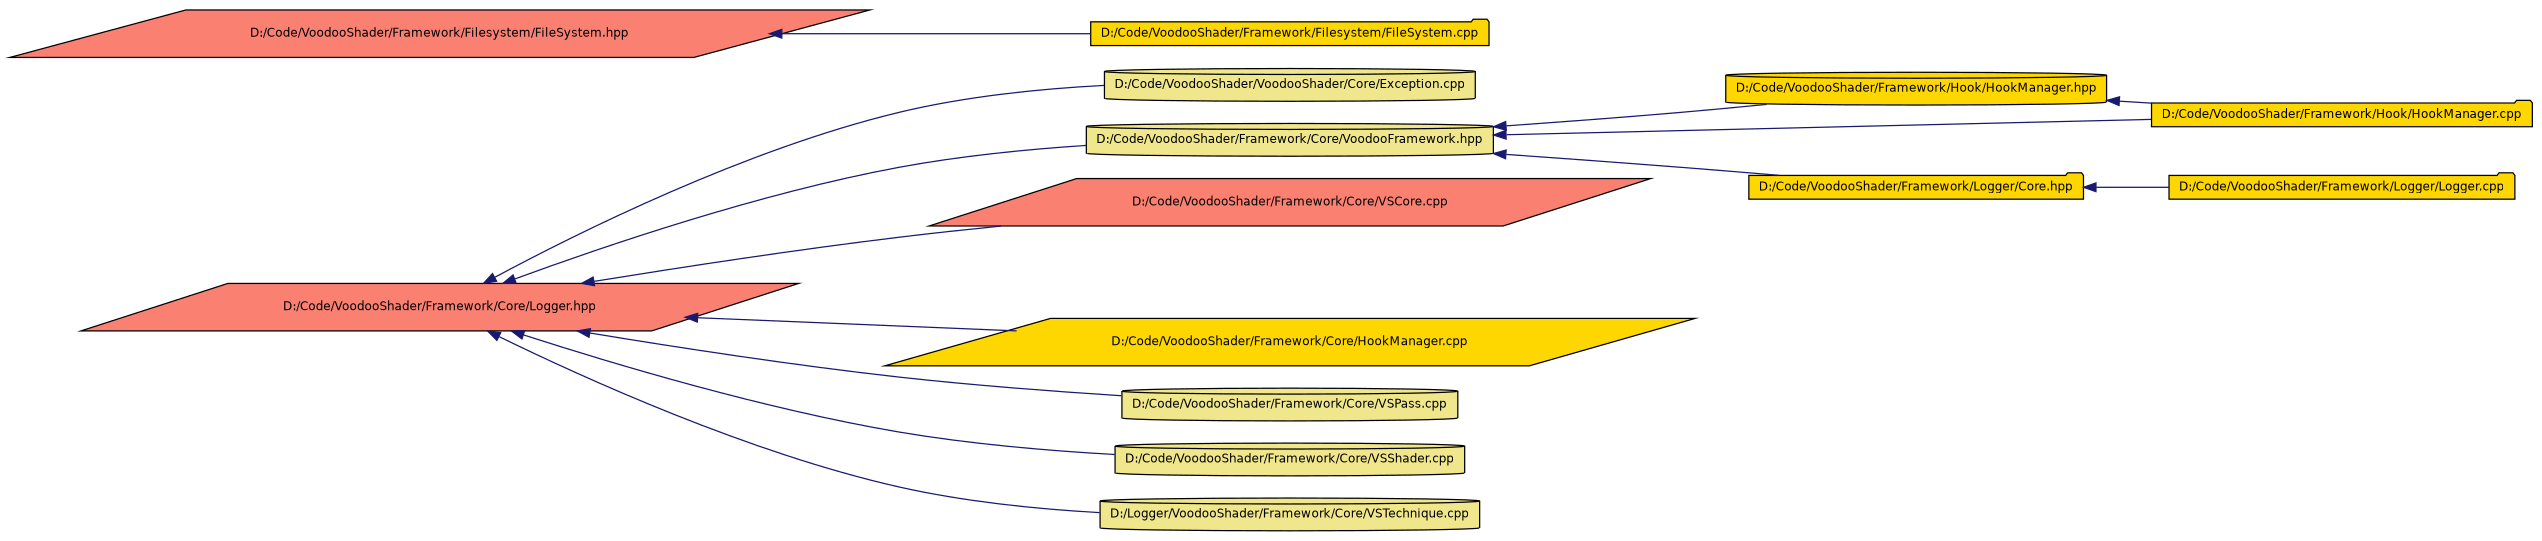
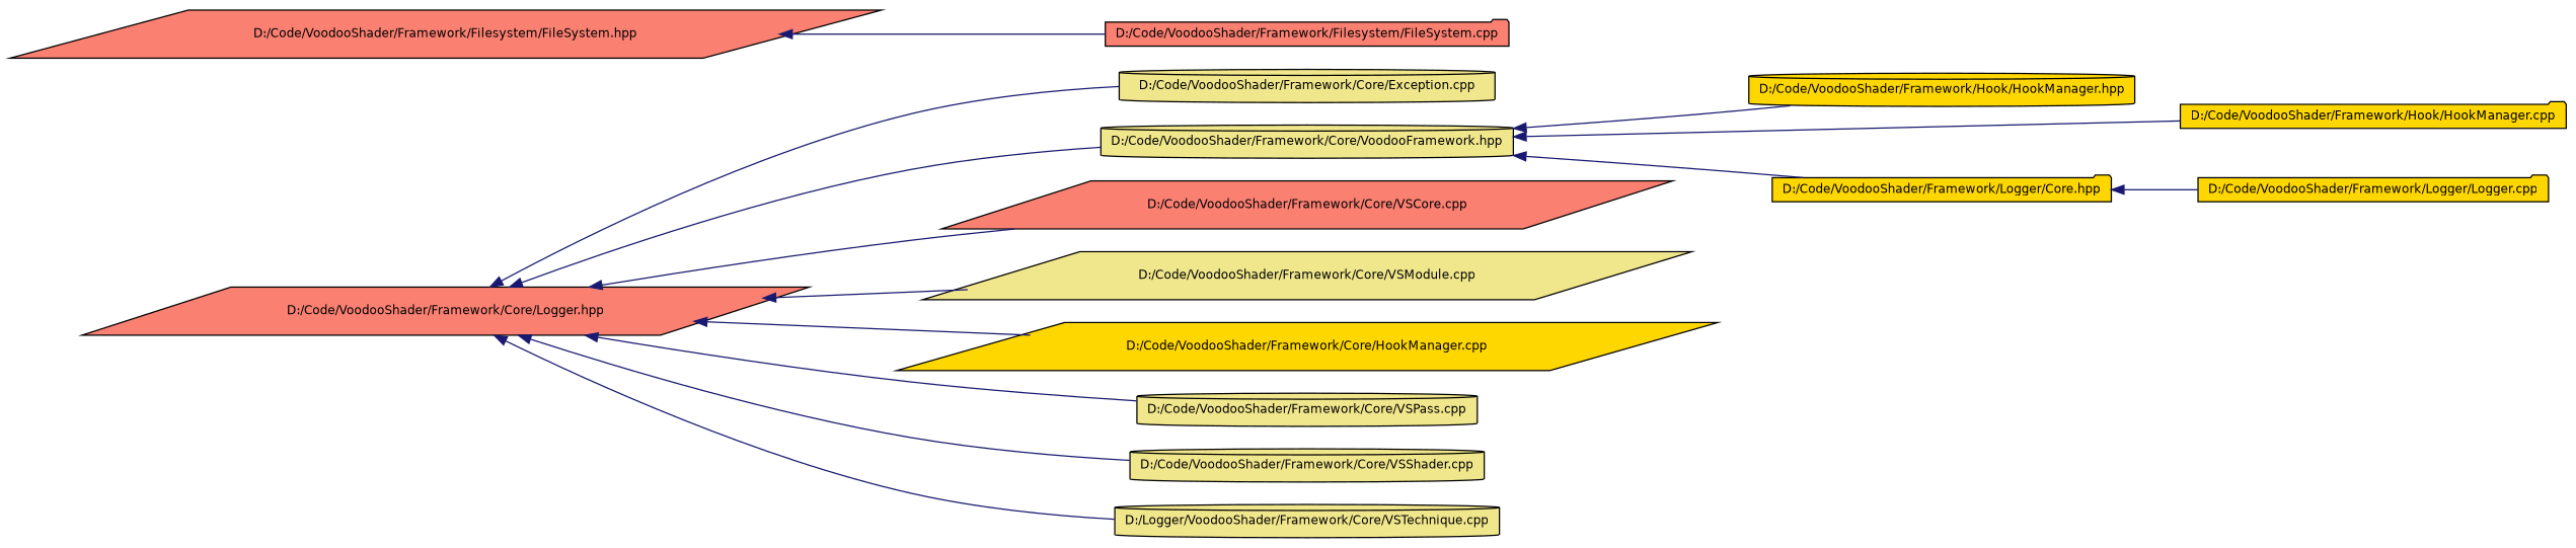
  digraph {
    rankdir=LR
    node [color=black fillcolor=khaki fontname=Helvetica fontsize=10 shape=cylinder style=filled]
    edge [color=midnightblue dir=back fontname=Helvetica fontsize=10 labelfontname=Helvetica labelfontsize=10 style=solid]
    n1 [fillcolor=salmon fontcolor=black height=0.2 label="D:/Code/VoodooShader/Framework/Core/Logger.hpp" shape=parallelogram width=0.4]
-   n2 [height=0.2 label="D:/Code/VoodooShader/VoodooShader/Core/Exception.cpp" width=0.4]
+   n2 [height=0.2 label="D:/Code/VoodooShader/Framework/Core/Exception.cpp" width=0.4]
    n3 [height=0.2 label="D:/Code/VoodooShader/Framework/Core/VoodooFramework.hpp" width=0.4]
    n4 [fillcolor=salmon height=0.2 label="D:/Code/VoodooShader/Framework/Core/VSCore.cpp" shape=parallelogram width=0.4]
+   n5 [height=0.2 label="D:/Code/VoodooShader/Framework/Core/VSModule.cpp" shape=parallelogram width=0.4]
    n6 [fillcolor=gold height=0.2 label="D:/Code/VoodooShader/Framework/Core/HookManager.cpp" shape=parallelogram width=0.4]
    n7 [height=0.2 label="D:/Code/VoodooShader/Framework/Core/VSPass.cpp" width=0.4]
    n8 [height=0.2 label="D:/Code/VoodooShader/Framework/Core/VSShader.cpp" width=0.4]
    n9 [height=0.2 label="D:/Logger/VoodooShader/Framework/Core/VSTechnique.cpp" width=0.4]
    n10 [fillcolor=gold height=0.2 label="D:/Code/VoodooShader/Framework/Hook/HookManager.hpp" width=0.4]
    n11 [fillcolor=gold height=0.2 label="D:/Code/VoodooShader/Framework/Logger/Core.hpp" shape=folder width=0.4]
    n12 [fillcolor=gold height=0.2 label="D:/Code/VoodooShader/Framework/Hook/HookManager.cpp" shape=folder width=0.4]
    n13 [fillcolor=salmon height=0.2 label="D:/Code/VoodooShader/Framework/Filesystem/FileSystem.hpp" shape=parallelogram width=0.4]
-   n14 [fillcolor=gold height=0.2 label="D:/Code/VoodooShader/Framework/Filesystem/FileSystem.cpp" shape=folder width=0.4]
+   n14 [fillcolor=salmon height=0.2 label="D:/Code/VoodooShader/Framework/Filesystem/FileSystem.cpp" shape=folder width=0.4]
    n15 [fillcolor=gold height=0.2 label="D:/Code/VoodooShader/Framework/Logger/Logger.cpp" shape=folder width=0.4]
    n1 -> n2
    n1 -> n3
    n1 -> n4
+   n1 -> n5
    n1 -> n6
    n1 -> n7
    n1 -> n8
    n1 -> n9
    n3 -> n10
    n3 -> n11
    n3 -> n12
-   n10 -> n12
    n11 -> n15
    n13 -> n14
  }
